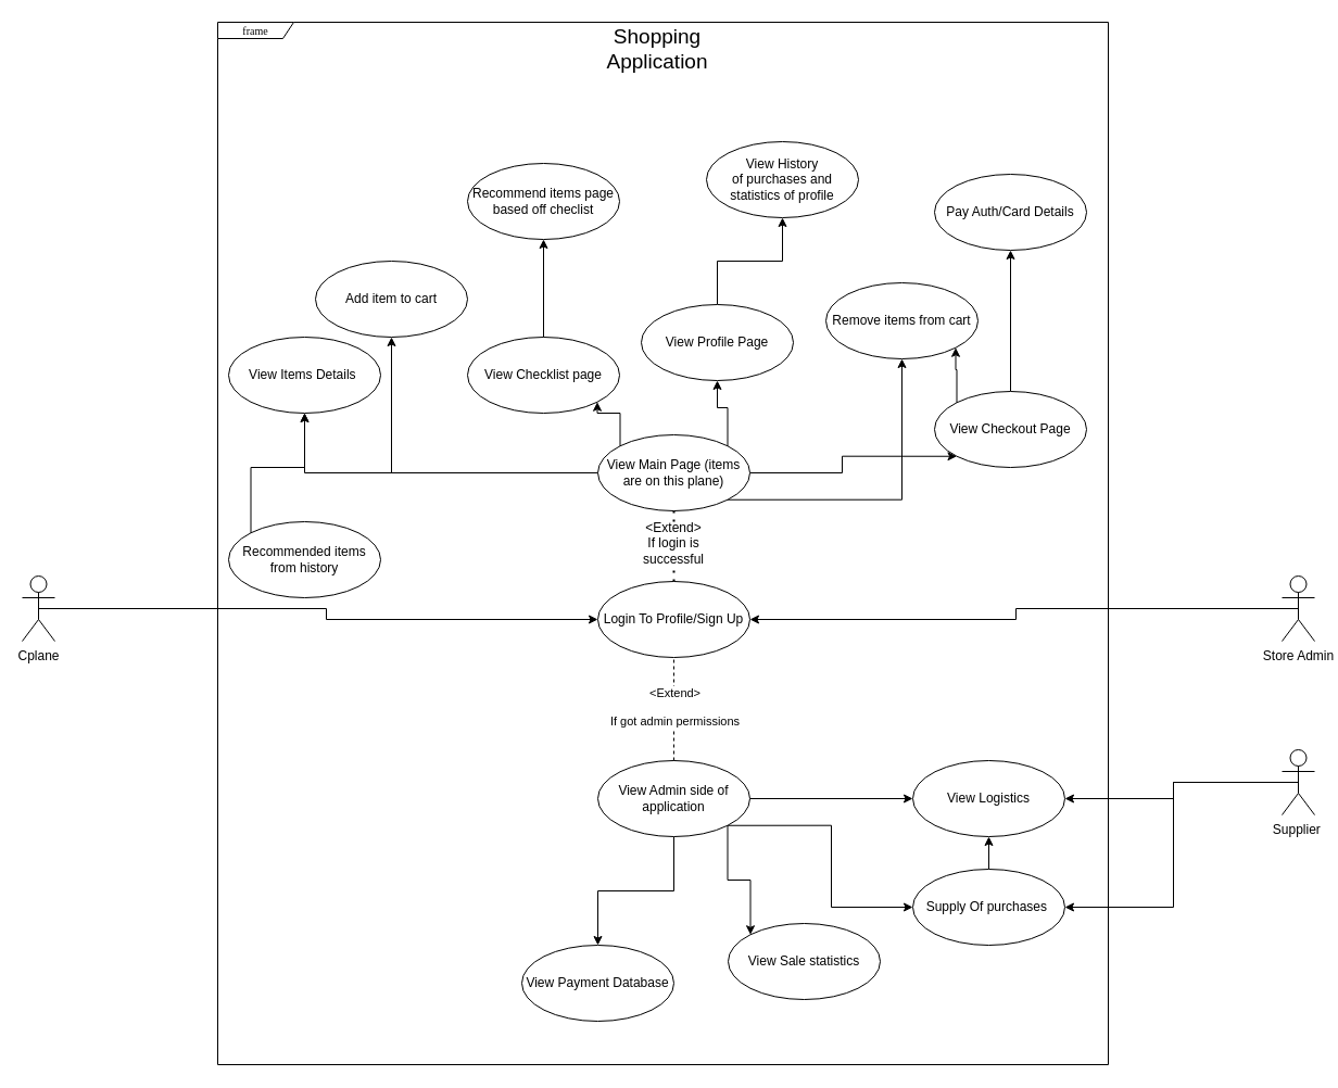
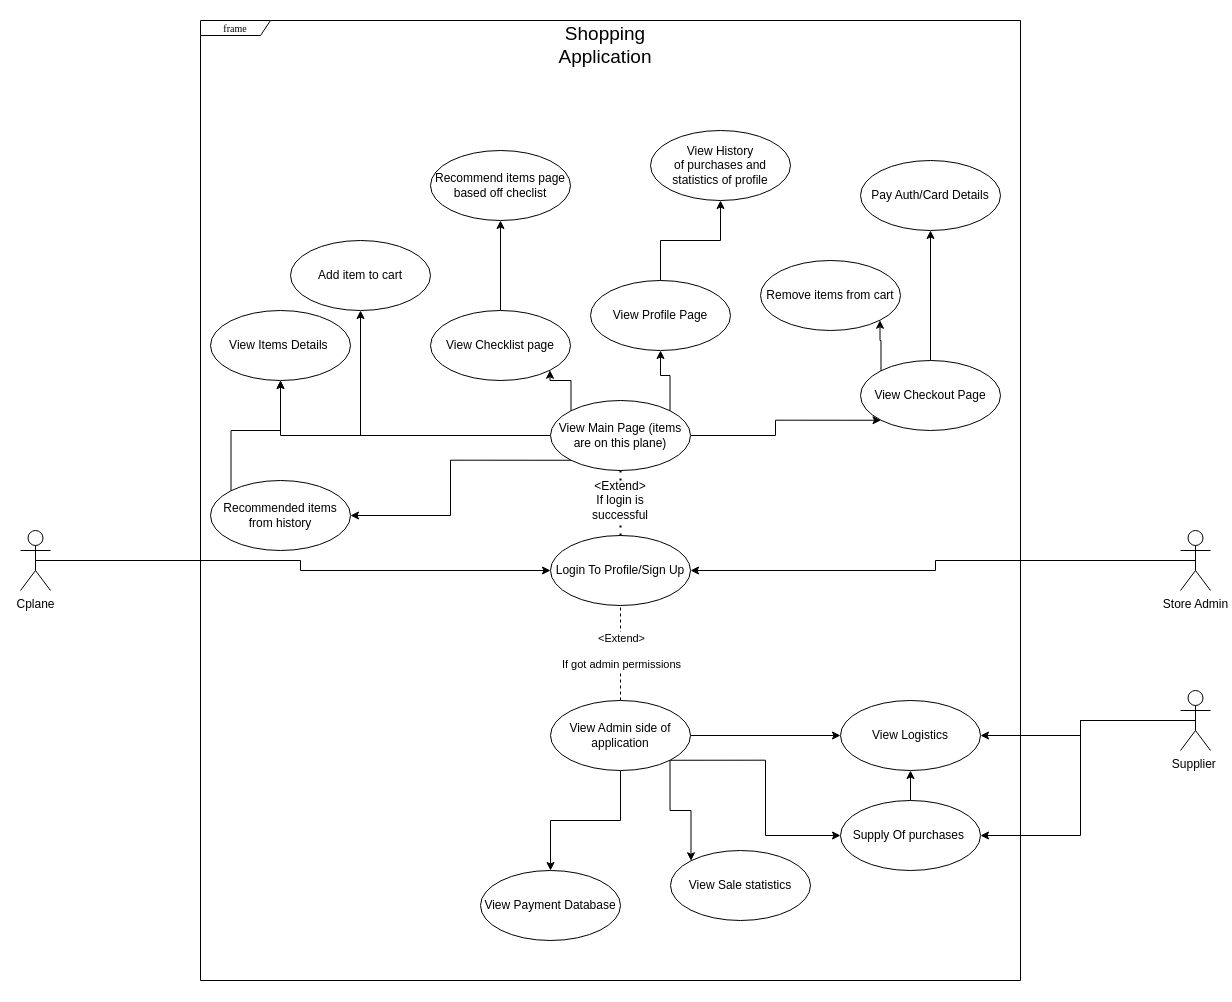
  <mxCell id="0" />
  <mxCell id="1" parent="0" />
  <mxCell id="2" value="frame" style="shape=umlFrame;whiteSpace=wrap;html=1;rounded=0;shadow=0;comic=0;labelBackgroundColor=none;strokeWidth=1;fontFamily=Verdana;fontSize=10;align=center;width=70;height=15;" parent="1" vertex="1"><mxGeometry x="200" y="20" width="820" height="960" as="geometry" /></mxCell>
  <mxCell id="3" value="&lt;font style=&quot;font-size: 19px;&quot;&gt;Shopping Application&lt;/font&gt;" style="text;html=1;align=center;verticalAlign=middle;whiteSpace=wrap;rounded=0;" parent="1" vertex="1"><mxGeometry x="560" y="30" width="90" height="30" as="geometry" /></mxCell>
  <mxCell id="4" style="edgeStyle=orthogonalEdgeStyle;rounded=0;orthogonalLoop=1;jettySize=auto;html=1;exitX=0.5;exitY=0.5;exitDx=0;exitDy=0;exitPerimeter=0;" parent="1" source="5" target="16" edge="1"><mxGeometry relative="1" as="geometry" /></mxCell>
  <mxCell id="5" value="C&lt;span style=&quot;background-color: initial;&quot;&gt;plane&lt;/span&gt;" style="shape=umlActor;verticalLabelPosition=bottom;verticalAlign=top;html=1;" parent="1" vertex="1"><mxGeometry x="20" y="530" width="30" height="60" as="geometry" /></mxCell>
  <mxCell id="6" style="edgeStyle=orthogonalEdgeStyle;rounded=0;orthogonalLoop=1;jettySize=auto;html=1;exitX=0.5;exitY=0.5;exitDx=0;exitDy=0;exitPerimeter=0;" parent="1" source="7" target="16" edge="1"><mxGeometry relative="1" as="geometry" /></mxCell>
  <mxCell id="7" value="Store Admin&lt;div&gt;&lt;br&gt;&lt;/div&gt;" style="shape=umlActor;verticalLabelPosition=bottom;verticalAlign=top;html=1;" parent="1" vertex="1"><mxGeometry x="1180" y="530" width="30" height="60" as="geometry" /></mxCell>
  <mxCell id="8" style="edgeStyle=orthogonalEdgeStyle;rounded=0;orthogonalLoop=1;jettySize=auto;html=1;exitX=0;exitY=0.5;exitDx=0;exitDy=0;entryX=0.5;entryY=1;entryDx=0;entryDy=0;" parent="1" source="14" target="15" edge="1"><mxGeometry relative="1" as="geometry" /></mxCell>
  <mxCell id="9" style="edgeStyle=orthogonalEdgeStyle;rounded=0;orthogonalLoop=1;jettySize=auto;html=1;exitX=0;exitY=0.5;exitDx=0;exitDy=0;entryX=0.5;entryY=1;entryDx=0;entryDy=0;" parent="1" source="14" target="26" edge="1"><mxGeometry relative="1" as="geometry" /></mxCell>
- <mxCell id="10" style="edgeStyle=orthogonalEdgeStyle;rounded=0;orthogonalLoop=1;jettySize=auto;html=1;exitX=0;exitY=1;exitDx=0;exitDy=0;" parent="1" source="14" target="42" edge="1"><mxGeometry relative="1" as="geometry" /></mxCell>
+ <mxCell id="10" style="edgeStyle=orthogonalEdgeStyle;rounded=0;orthogonalLoop=1;jettySize=auto;html=1;exitX=0;exitY=1;exitDx=0;exitDy=0;entryX=1;entryY=0.5;entryDx=0;entryDy=0;" parent="1" source="14" target="28" edge="1"><mxGeometry relative="1" as="geometry" /></mxCell>
  <mxCell id="11" style="edgeStyle=orthogonalEdgeStyle;rounded=0;orthogonalLoop=1;jettySize=auto;html=1;exitX=0;exitY=0;exitDx=0;exitDy=0;entryX=1;entryY=1;entryDx=0;entryDy=0;" parent="1" source="14" target="29" edge="1"><mxGeometry relative="1" as="geometry" /></mxCell>
  <mxCell id="12" style="edgeStyle=orthogonalEdgeStyle;rounded=0;orthogonalLoop=1;jettySize=auto;html=1;exitX=1;exitY=0.5;exitDx=0;exitDy=0;entryX=0;entryY=1;entryDx=0;entryDy=0;" parent="1" source="14" target="32" edge="1"><mxGeometry relative="1" as="geometry" /></mxCell>
  <mxCell id="13" style="edgeStyle=orthogonalEdgeStyle;rounded=0;orthogonalLoop=1;jettySize=auto;html=1;exitX=1;exitY=0;exitDx=0;exitDy=0;entryX=0.5;entryY=1;entryDx=0;entryDy=0;" parent="1" source="14" target="40" edge="1"><mxGeometry relative="1" as="geometry" /></mxCell>
  <mxCell id="14" value="View Main Page (items are on this plane)" style="ellipse;whiteSpace=wrap;html=1;" parent="1" vertex="1"><mxGeometry x="550" y="400" width="140" height="70" as="geometry" /></mxCell>
  <mxCell id="15" value="&lt;div&gt;View Items Details&amp;nbsp;&lt;/div&gt;" style="ellipse;whiteSpace=wrap;html=1;" parent="1" vertex="1"><mxGeometry x="210" y="310" width="140" height="70" as="geometry" /></mxCell>
  <mxCell id="16" value="Login To Profile/Sign Up" style="ellipse;whiteSpace=wrap;html=1;" parent="1" vertex="1"><mxGeometry x="550" y="535" width="140" height="70" as="geometry" /></mxCell>
  <mxCell id="17" style="edgeStyle=orthogonalEdgeStyle;rounded=0;orthogonalLoop=1;jettySize=auto;html=1;exitX=0.5;exitY=1;exitDx=0;exitDy=0;entryX=0.5;entryY=0;entryDx=0;entryDy=0;" parent="1" source="21" target="43" edge="1"><mxGeometry relative="1" as="geometry" /></mxCell>
  <mxCell id="18" style="edgeStyle=orthogonalEdgeStyle;rounded=0;orthogonalLoop=1;jettySize=auto;html=1;exitX=1;exitY=0.5;exitDx=0;exitDy=0;entryX=0;entryY=0.5;entryDx=0;entryDy=0;" parent="1" source="21" target="24" edge="1"><mxGeometry relative="1" as="geometry" /></mxCell>
  <mxCell id="19" style="edgeStyle=orthogonalEdgeStyle;rounded=0;orthogonalLoop=1;jettySize=auto;html=1;exitX=1;exitY=1;exitDx=0;exitDy=0;entryX=0;entryY=0;entryDx=0;entryDy=0;" parent="1" source="21" target="25" edge="1"><mxGeometry relative="1" as="geometry" /></mxCell>
  <mxCell id="20" style="edgeStyle=orthogonalEdgeStyle;rounded=0;orthogonalLoop=1;jettySize=auto;html=1;exitX=1;exitY=1;exitDx=0;exitDy=0;entryX=0;entryY=0.5;entryDx=0;entryDy=0;" parent="1" source="21" target="48" edge="1"><mxGeometry relative="1" as="geometry" /></mxCell>
  <mxCell id="21" value="View Admin side of application" style="ellipse;whiteSpace=wrap;html=1;" parent="1" vertex="1"><mxGeometry x="550" y="700" width="140" height="70" as="geometry" /></mxCell>
  <mxCell id="22" value="" style="endArrow=none;dashed=1;html=1;rounded=0;entryX=0.5;entryY=1;entryDx=0;entryDy=0;exitX=0.5;exitY=0;exitDx=0;exitDy=0;" parent="1" source="21" target="16" edge="1"><mxGeometry width="50" height="50" relative="1" as="geometry"><mxPoint x="500" y="610" as="sourcePoint" /><mxPoint x="550" y="560" as="targetPoint" /></mxGeometry></mxCell>
  <mxCell id="23" value="&amp;lt;Extend&amp;gt;&lt;div&gt;&lt;br&gt;&lt;/div&gt;&lt;div&gt;If got admin permissions&lt;/div&gt;" style="edgeLabel;html=1;align=center;verticalAlign=middle;resizable=0;points=[];" parent="22" vertex="1" connectable="0"><mxGeometry x="-0.018" y="1" relative="1" as="geometry"><mxPoint x="1" y="-3" as="offset" /></mxGeometry></mxCell>
  <mxCell id="24" value="View Logistics" style="ellipse;whiteSpace=wrap;html=1;" parent="1" vertex="1"><mxGeometry x="840" y="700" width="140" height="70" as="geometry" /></mxCell>
  <mxCell id="25" value="View Sale&amp;nbsp;statistics" style="ellipse;whiteSpace=wrap;html=1;" parent="1" vertex="1"><mxGeometry x="670" y="850" width="140" height="70" as="geometry" /></mxCell>
  <mxCell id="26" value="Add item to cart" style="ellipse;whiteSpace=wrap;html=1;" parent="1" vertex="1"><mxGeometry x="290" y="240" width="140" height="70" as="geometry" /></mxCell>
  <mxCell id="27" style="edgeStyle=orthogonalEdgeStyle;rounded=0;orthogonalLoop=1;jettySize=auto;html=1;exitX=0;exitY=0;exitDx=0;exitDy=0;entryX=0.5;entryY=1;entryDx=0;entryDy=0;" parent="1" source="28" target="15" edge="1"><mxGeometry relative="1" as="geometry" /></mxCell>
  <mxCell id="28" value="Recommended items from history" style="ellipse;whiteSpace=wrap;html=1;" parent="1" vertex="1"><mxGeometry x="210" y="480" width="140" height="70" as="geometry" /></mxCell>
  <mxCell id="29" value="View Checklist page" style="ellipse;whiteSpace=wrap;html=1;" parent="1" vertex="1"><mxGeometry x="430" y="310" width="140" height="70" as="geometry" /></mxCell>
  <mxCell id="30" style="edgeStyle=orthogonalEdgeStyle;rounded=0;orthogonalLoop=1;jettySize=auto;html=1;exitX=0.5;exitY=0;exitDx=0;exitDy=0;entryX=0.5;entryY=1;entryDx=0;entryDy=0;" parent="1" source="32" target="33" edge="1"><mxGeometry relative="1" as="geometry" /></mxCell>
  <mxCell id="31" style="edgeStyle=orthogonalEdgeStyle;rounded=0;orthogonalLoop=1;jettySize=auto;html=1;exitX=0;exitY=0;exitDx=0;exitDy=0;entryX=1;entryY=1;entryDx=0;entryDy=0;" parent="1" source="32" target="42" edge="1"><mxGeometry relative="1" as="geometry" /></mxCell>
  <mxCell id="32" value="View Checkout Page" style="ellipse;whiteSpace=wrap;html=1;" parent="1" vertex="1"><mxGeometry x="860" y="360" width="140" height="70" as="geometry" /></mxCell>
  <mxCell id="33" value="Pay Auth/Card Details" style="ellipse;whiteSpace=wrap;html=1;" parent="1" vertex="1"><mxGeometry x="860" y="160" width="140" height="70" as="geometry" /></mxCell>
  <mxCell id="34" value="Recommend items page based off checlist" style="ellipse;whiteSpace=wrap;html=1;" parent="1" vertex="1"><mxGeometry x="430" y="150" width="140" height="70" as="geometry" /></mxCell>
  <mxCell id="35" style="edgeStyle=orthogonalEdgeStyle;rounded=0;orthogonalLoop=1;jettySize=auto;html=1;exitX=0.5;exitY=0;exitDx=0;exitDy=0;entryX=0.5;entryY=1;entryDx=0;entryDy=0;" parent="1" source="29" target="34" edge="1"><mxGeometry relative="1" as="geometry" /></mxCell>
  <mxCell id="36" value="" style="endArrow=none;dashed=1;html=1;dashPattern=1 3;strokeWidth=2;rounded=0;entryX=0.5;entryY=1;entryDx=0;entryDy=0;exitX=0.5;exitY=0;exitDx=0;exitDy=0;" parent="1" source="38" target="14" edge="1"><mxGeometry width="50" height="50" relative="1" as="geometry"><mxPoint x="580" y="510" as="sourcePoint" /><mxPoint x="630" y="460" as="targetPoint" /></mxGeometry></mxCell>
  <mxCell id="37" value="" style="endArrow=none;dashed=1;html=1;dashPattern=1 3;strokeWidth=2;rounded=0;entryX=0.5;entryY=1;entryDx=0;entryDy=0;exitX=0.5;exitY=0;exitDx=0;exitDy=0;" parent="1" source="16" target="38" edge="1"><mxGeometry width="50" height="50" relative="1" as="geometry"><mxPoint x="620" y="535" as="sourcePoint" /><mxPoint x="620" y="470" as="targetPoint" /></mxGeometry></mxCell>
  <mxCell id="38" value="&amp;lt;Extend&amp;gt;&lt;div&gt;If login is successful&lt;/div&gt;" style="text;html=1;align=center;verticalAlign=middle;whiteSpace=wrap;rounded=0;" parent="1" vertex="1"><mxGeometry x="590" y="480" width="60" height="40" as="geometry" /></mxCell>
  <mxCell id="39" style="edgeStyle=orthogonalEdgeStyle;rounded=0;orthogonalLoop=1;jettySize=auto;html=1;exitX=0.5;exitY=0;exitDx=0;exitDy=0;entryX=0.5;entryY=1;entryDx=0;entryDy=0;" parent="1" source="40" target="41" edge="1"><mxGeometry relative="1" as="geometry" /></mxCell>
  <mxCell id="40" value="View Profile Page" style="ellipse;whiteSpace=wrap;html=1;" parent="1" vertex="1"><mxGeometry x="590" y="280" width="140" height="70" as="geometry" /></mxCell>
  <mxCell id="41" value="View History of&amp;nbsp;purchases and statistics of profile" style="ellipse;whiteSpace=wrap;html=1;" parent="1" vertex="1"><mxGeometry x="650" y="130" width="140" height="70" as="geometry" /></mxCell>
  <mxCell id="42" value="Remove items from cart" style="ellipse;whiteSpace=wrap;html=1;" parent="1" vertex="1"><mxGeometry x="760" y="260" width="140" height="70" as="geometry" /></mxCell>
  <mxCell id="43" value="View Payment Database" style="ellipse;whiteSpace=wrap;html=1;" parent="1" vertex="1"><mxGeometry x="480" y="870" width="140" height="70" as="geometry" /></mxCell>
  <mxCell id="44" style="edgeStyle=orthogonalEdgeStyle;rounded=0;orthogonalLoop=1;jettySize=auto;html=1;exitX=0.5;exitY=0.5;exitDx=0;exitDy=0;exitPerimeter=0;entryX=1;entryY=0.5;entryDx=0;entryDy=0;" parent="1" source="46" target="24" edge="1"><mxGeometry relative="1" as="geometry" /></mxCell>
  <mxCell id="45" style="edgeStyle=orthogonalEdgeStyle;rounded=0;orthogonalLoop=1;jettySize=auto;html=1;exitX=0.5;exitY=0.5;exitDx=0;exitDy=0;exitPerimeter=0;entryX=1;entryY=0.5;entryDx=0;entryDy=0;" parent="1" source="46" target="48" edge="1"><mxGeometry relative="1" as="geometry" /></mxCell>
  <mxCell id="46" value="Supplier&amp;nbsp;" style="shape=umlActor;verticalLabelPosition=bottom;verticalAlign=top;html=1;" parent="1" vertex="1"><mxGeometry x="1180" y="690" width="30" height="60" as="geometry" /></mxCell>
  <mxCell id="47" style="edgeStyle=orthogonalEdgeStyle;rounded=0;orthogonalLoop=1;jettySize=auto;html=1;exitX=0.5;exitY=0;exitDx=0;exitDy=0;entryX=0.5;entryY=1;entryDx=0;entryDy=0;" parent="1" source="48" target="24" edge="1"><mxGeometry relative="1" as="geometry" /></mxCell>
  <mxCell id="48" value="Supply Of purchases&amp;nbsp;" style="ellipse;whiteSpace=wrap;html=1;" parent="1" vertex="1"><mxGeometry x="840" y="800" width="140" height="70" as="geometry" /></mxCell>
